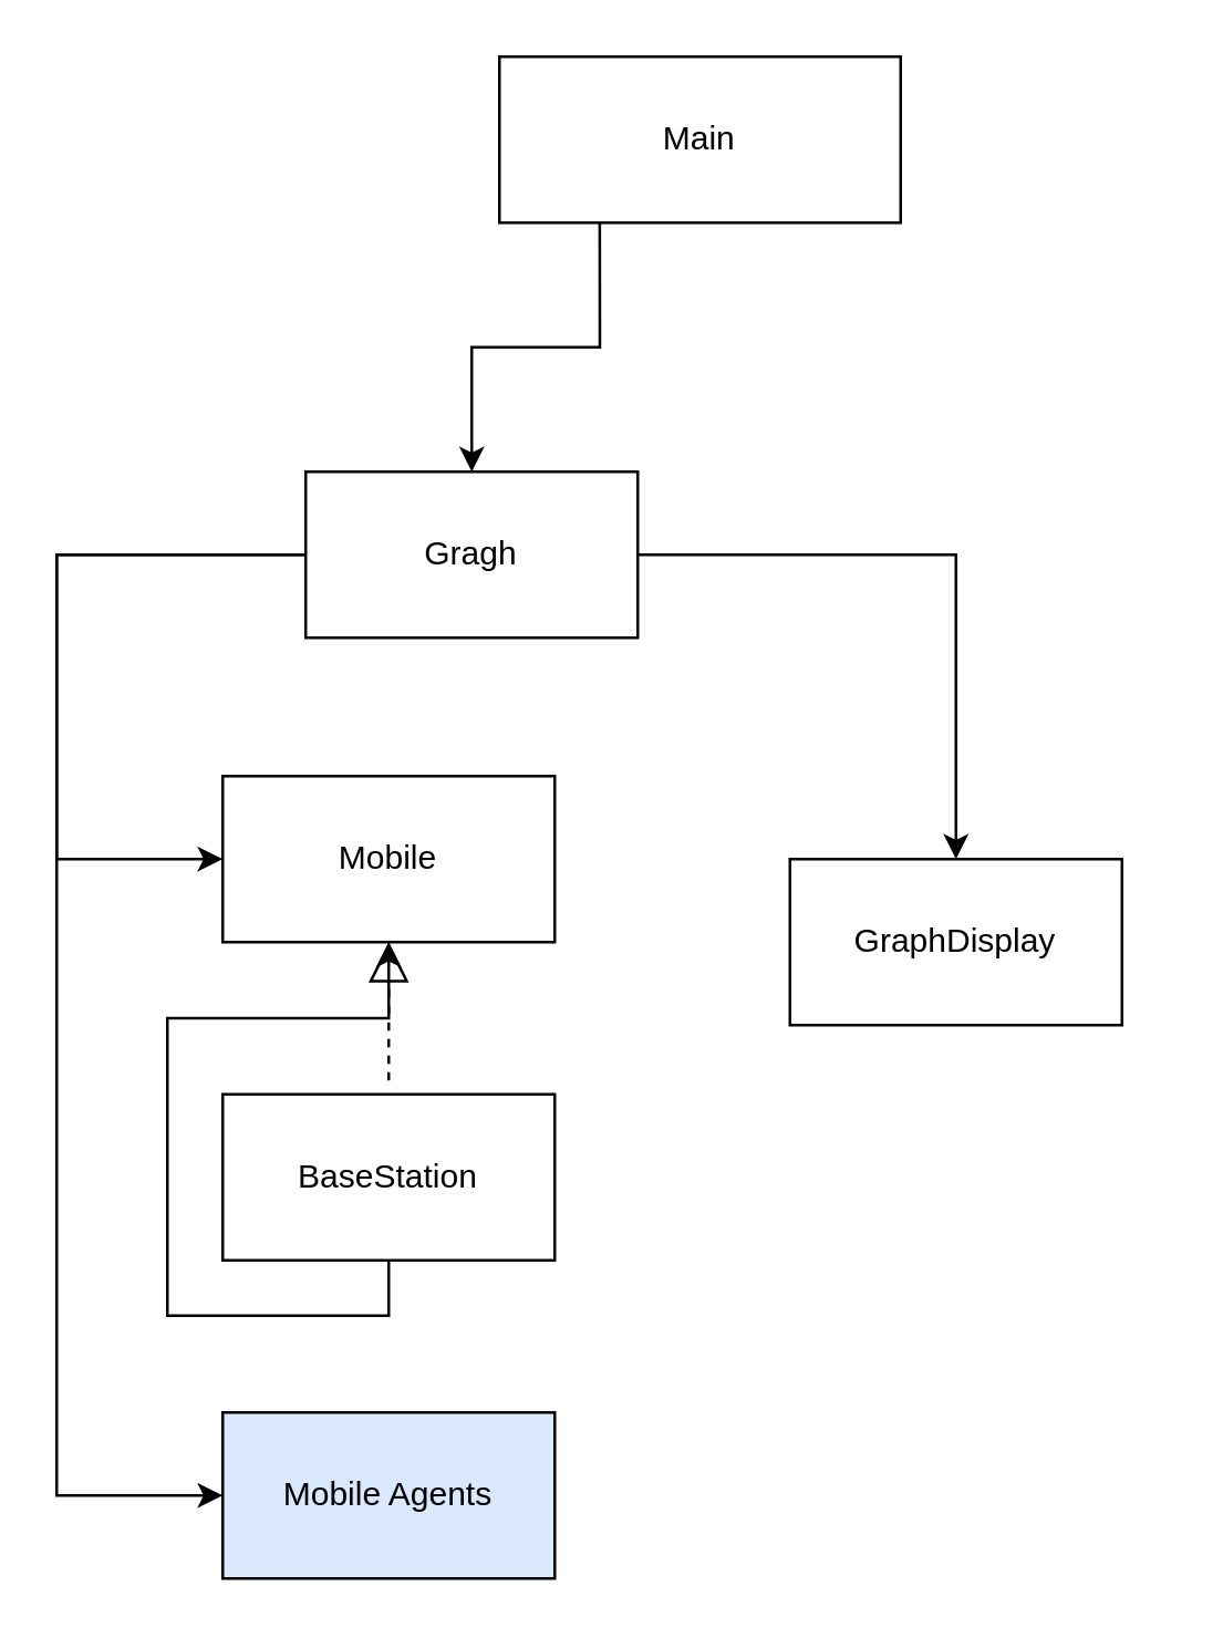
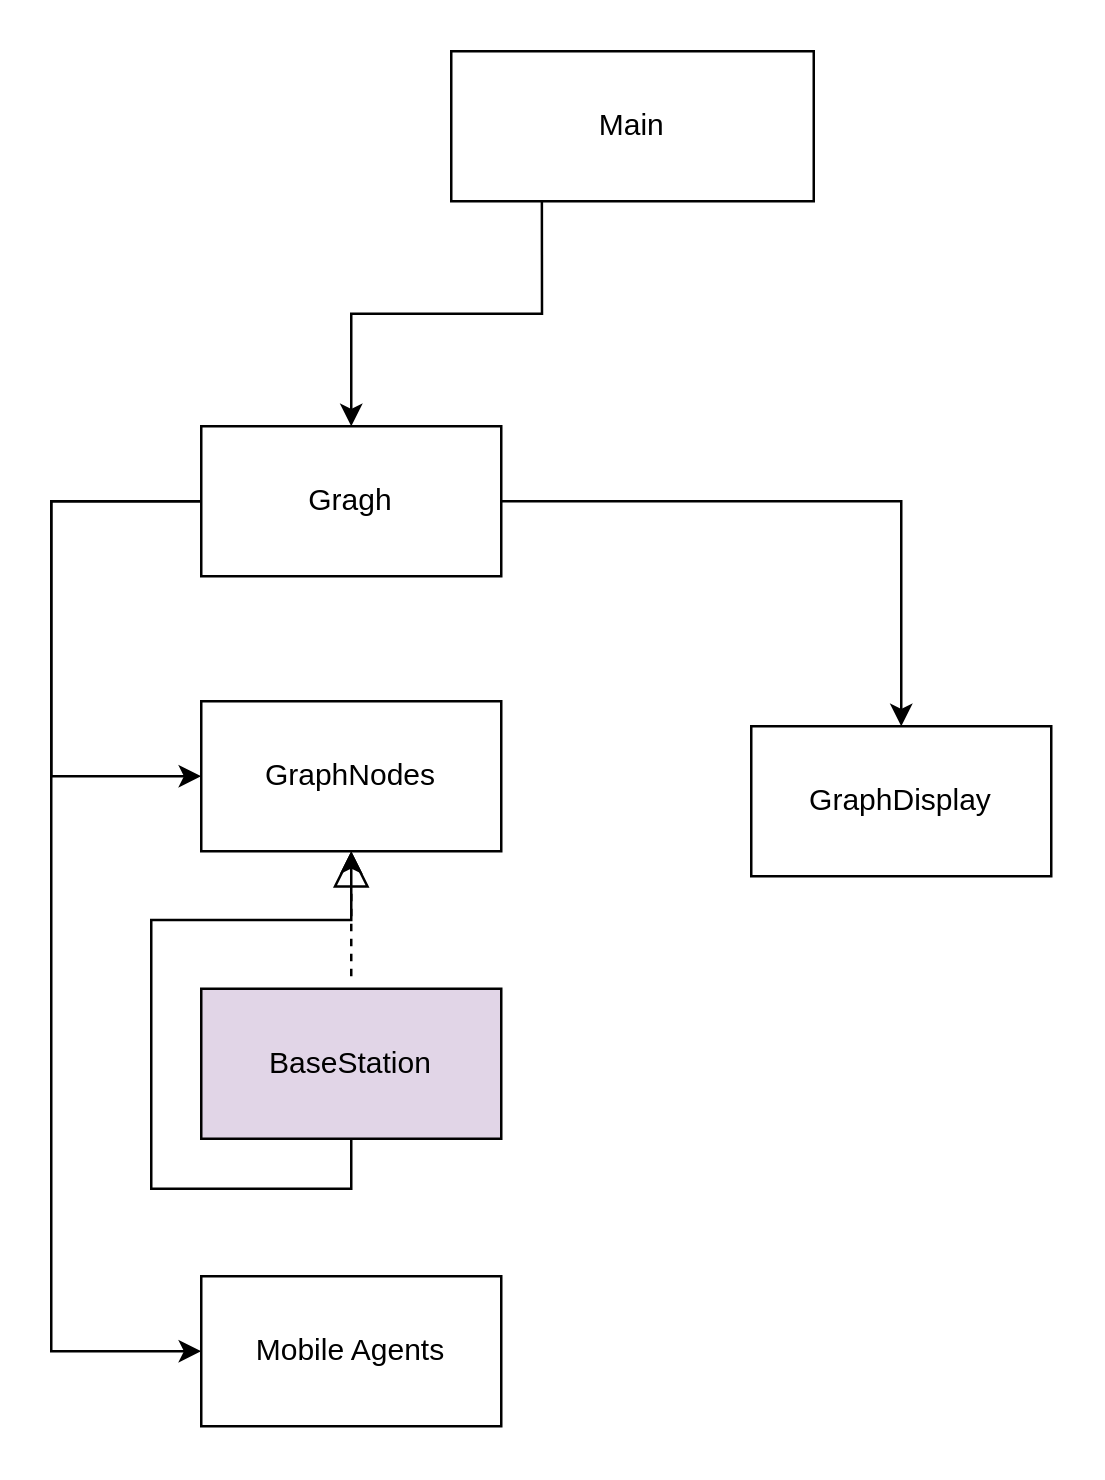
  <mxCell id="0" />
  <mxCell id="1" parent="0" />
  <mxCell id="2" style="edgeStyle=orthogonalEdgeStyle;rounded=0;orthogonalLoop=1;jettySize=auto;html=1;exitX=0.25;exitY=1;exitDx=0;exitDy=0;entryX=0.5;entryY=0;entryDx=0;entryDy=0;" edge="1" parent="1" source="3" target="7"><mxGeometry relative="1" as="geometry" /></mxCell>
  <mxCell id="3" value="Main" style="rounded=0;whiteSpace=wrap;html=1;" vertex="1" parent="1"><mxGeometry x="180" y="20" width="145" height="60" as="geometry" /></mxCell>
  <mxCell id="4" style="edgeStyle=orthogonalEdgeStyle;rounded=0;orthogonalLoop=1;jettySize=auto;html=1;exitX=0;exitY=0.5;exitDx=0;exitDy=0;entryX=0;entryY=0.5;entryDx=0;entryDy=0;" edge="1" parent="1" source="7" target="10"><mxGeometry relative="1" as="geometry"><Array as="points"><mxPoint x="20" y="200" /><mxPoint x="20" y="540" /></Array></mxGeometry></mxCell>
  <mxCell id="5" style="edgeStyle=orthogonalEdgeStyle;rounded=0;orthogonalLoop=1;jettySize=auto;html=1;exitX=0;exitY=0.5;exitDx=0;exitDy=0;entryX=0;entryY=0.5;entryDx=0;entryDy=0;" edge="1" parent="1" source="7" target="9"><mxGeometry relative="1" as="geometry"><Array as="points"><mxPoint x="20" y="200" /><mxPoint x="20" y="310" /></Array></mxGeometry></mxCell>
  <mxCell id="6" style="edgeStyle=orthogonalEdgeStyle;rounded=0;orthogonalLoop=1;jettySize=auto;html=1;exitX=1;exitY=0.5;exitDx=0;exitDy=0;entryX=0.5;entryY=0;entryDx=0;entryDy=0;" edge="1" parent="1" source="7" target="8"><mxGeometry relative="1" as="geometry" /></mxCell>
- <mxCell id="7" value="Gragh" style="rounded=0;whiteSpace=wrap;html=1;" vertex="1" parent="1"><mxGeometry x="110" y="170" width="120" height="60" as="geometry" /></mxCell>
- <mxCell id="8" value="GraphDisplay&lt;br&gt;" style="rounded=0;whiteSpace=wrap;html=1;" vertex="1" parent="1"><mxGeometry x="285" y="310" width="120" height="60" as="geometry" /></mxCell>
- <mxCell id="9" value="Mobile&lt;br&gt;" style="rounded=0;whiteSpace=wrap;html=1;" vertex="1" parent="1"><mxGeometry x="80" y="280" width="120" height="60" as="geometry" /></mxCell>
- <mxCell id="10" value="Mobile Agents&lt;br&gt;" style="rounded=0;whiteSpace=wrap;html=1;fillColor=#dae8fc;" vertex="1" parent="1"><mxGeometry x="80" y="510" width="120" height="60" as="geometry" /></mxCell>
+ <mxCell id="7" value="Gragh" style="rounded=0;whiteSpace=wrap;html=1;" vertex="1" parent="1"><mxGeometry x="80" y="170" width="120" height="60" as="geometry" /></mxCell>
+ <mxCell id="8" value="GraphDisplay&lt;br&gt;" style="rounded=0;whiteSpace=wrap;html=1;" vertex="1" parent="1"><mxGeometry x="300" y="290" width="120" height="60" as="geometry" /></mxCell>
+ <mxCell id="9" value="GraphNodes&lt;br&gt;" style="rounded=0;whiteSpace=wrap;html=1;" vertex="1" parent="1"><mxGeometry x="80" y="280" width="120" height="60" as="geometry" /></mxCell>
+ <mxCell id="10" value="Mobile Agents&lt;br&gt;" style="rounded=0;whiteSpace=wrap;html=1;" vertex="1" parent="1"><mxGeometry x="80" y="510" width="120" height="60" as="geometry" /></mxCell>
  <mxCell id="11" style="edgeStyle=orthogonalEdgeStyle;rounded=0;orthogonalLoop=1;jettySize=auto;html=1;exitX=0.5;exitY=1;exitDx=0;exitDy=0;" edge="1" parent="1" source="12" target="9"><mxGeometry relative="1" as="geometry" /></mxCell>
- <mxCell id="12" value="BaseStation" style="rounded=0;whiteSpace=wrap;html=1;" vertex="1" parent="1"><mxGeometry x="80" y="395" width="120" height="60" as="geometry" /></mxCell>
+ <mxCell id="12" value="BaseStation" style="rounded=0;whiteSpace=wrap;html=1;fillColor=#e1d5e7;" vertex="1" parent="1"><mxGeometry x="80" y="395" width="120" height="60" as="geometry" /></mxCell>
  <mxCell id="13" value="" style="endArrow=block;dashed=1;endFill=0;endSize=12;html=1;entryX=0.5;entryY=1;entryDx=0;entryDy=0;" edge="1" parent="1" target="9"><mxGeometry width="160" relative="1" as="geometry"><mxPoint x="140" y="390" as="sourcePoint" /><mxPoint x="170" y="590" as="targetPoint" /></mxGeometry></mxCell>
